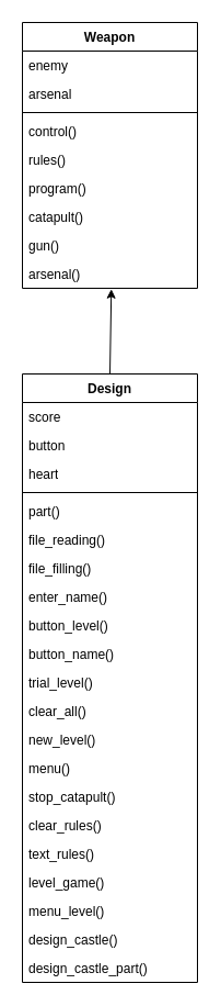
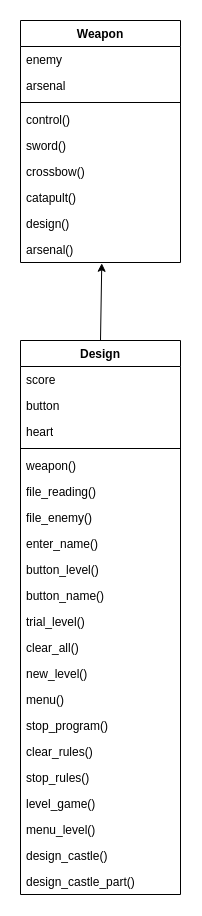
  <mxCell id="0" />
  <mxCell id="1" parent="0" />
  <mxCell id="2" value="Weapon" style="swimlane;fontStyle=1;align=center;verticalAlign=top;childLayout=stackLayout;horizontal=1;startSize=26;horizontalStack=0;resizeParent=1;resizeParentMax=0;resizeLast=0;collapsible=1;marginBottom=0;whiteSpace=wrap;html=1;" vertex="1" parent="1"><mxGeometry x="20" y="20" width="160" height="242" as="geometry" /></mxCell>
  <mxCell id="3" value="enemy" style="text;strokeColor=none;fillColor=none;align=left;verticalAlign=top;spacingLeft=4;spacingRight=4;overflow=hidden;rotatable=0;points=[[0,0.5],[1,0.5]];portConstraint=eastwest;whiteSpace=wrap;html=1;" vertex="1" parent="2"><mxGeometry y="26" width="160" height="26" as="geometry" /></mxCell>
  <mxCell id="4" value="arsenal" style="text;strokeColor=none;fillColor=none;align=left;verticalAlign=top;spacingLeft=4;spacingRight=4;overflow=hidden;rotatable=0;points=[[0,0.5],[1,0.5]];portConstraint=eastwest;whiteSpace=wrap;html=1;" vertex="1" parent="2"><mxGeometry y="52" width="160" height="26" as="geometry" /></mxCell>
  <mxCell id="5" value="" style="line;strokeWidth=1;fillColor=none;align=left;verticalAlign=middle;spacingTop=-1;spacingLeft=3;spacingRight=3;rotatable=0;labelPosition=right;points=[];portConstraint=eastwest;strokeColor=inherit;" vertex="1" parent="2"><mxGeometry y="78" width="160" height="8" as="geometry" /></mxCell>
  <mxCell id="6" value="control()" style="text;strokeColor=none;fillColor=none;align=left;verticalAlign=top;spacingLeft=4;spacingRight=4;overflow=hidden;rotatable=0;points=[[0,0.5],[1,0.5]];portConstraint=eastwest;whiteSpace=wrap;html=1;" vertex="1" parent="2"><mxGeometry y="86" width="160" height="26" as="geometry" /></mxCell>
- <mxCell id="7" value="rules()" style="text;strokeColor=none;fillColor=none;align=left;verticalAlign=top;spacingLeft=4;spacingRight=4;overflow=hidden;rotatable=0;points=[[0,0.5],[1,0.5]];portConstraint=eastwest;whiteSpace=wrap;html=1;" vertex="1" parent="2"><mxGeometry y="112" width="160" height="26" as="geometry" /></mxCell>
- <mxCell id="8" value="program()" style="text;strokeColor=none;fillColor=none;align=left;verticalAlign=top;spacingLeft=4;spacingRight=4;overflow=hidden;rotatable=0;points=[[0,0.5],[1,0.5]];portConstraint=eastwest;whiteSpace=wrap;html=1;" vertex="1" parent="2"><mxGeometry y="138" width="160" height="26" as="geometry" /></mxCell>
+ <mxCell id="7" value="sword()" style="text;strokeColor=none;fillColor=none;align=left;verticalAlign=top;spacingLeft=4;spacingRight=4;overflow=hidden;rotatable=0;points=[[0,0.5],[1,0.5]];portConstraint=eastwest;whiteSpace=wrap;html=1;" vertex="1" parent="2"><mxGeometry y="112" width="160" height="26" as="geometry" /></mxCell>
+ <mxCell id="8" value="crossbow()" style="text;strokeColor=none;fillColor=none;align=left;verticalAlign=top;spacingLeft=4;spacingRight=4;overflow=hidden;rotatable=0;points=[[0,0.5],[1,0.5]];portConstraint=eastwest;whiteSpace=wrap;html=1;" vertex="1" parent="2"><mxGeometry y="138" width="160" height="26" as="geometry" /></mxCell>
  <mxCell id="9" value="catapult()" style="text;strokeColor=none;fillColor=none;align=left;verticalAlign=top;spacingLeft=4;spacingRight=4;overflow=hidden;rotatable=0;points=[[0,0.5],[1,0.5]];portConstraint=eastwest;whiteSpace=wrap;html=1;" vertex="1" parent="2"><mxGeometry y="164" width="160" height="26" as="geometry" /></mxCell>
- <mxCell id="10" value="gun()" style="text;strokeColor=none;fillColor=none;align=left;verticalAlign=top;spacingLeft=4;spacingRight=4;overflow=hidden;rotatable=0;points=[[0,0.5],[1,0.5]];portConstraint=eastwest;whiteSpace=wrap;html=1;" vertex="1" parent="2"><mxGeometry y="190" width="160" height="26" as="geometry" /></mxCell>
+ <mxCell id="10" value="design()" style="text;strokeColor=none;fillColor=none;align=left;verticalAlign=top;spacingLeft=4;spacingRight=4;overflow=hidden;rotatable=0;points=[[0,0.5],[1,0.5]];portConstraint=eastwest;whiteSpace=wrap;html=1;" vertex="1" parent="2"><mxGeometry y="190" width="160" height="26" as="geometry" /></mxCell>
  <mxCell id="11" value="arsenal()" style="text;strokeColor=none;fillColor=none;align=left;verticalAlign=top;spacingLeft=4;spacingRight=4;overflow=hidden;rotatable=0;points=[[0,0.5],[1,0.5]];portConstraint=eastwest;whiteSpace=wrap;html=1;" vertex="1" parent="2"><mxGeometry y="216" width="160" height="26" as="geometry" /></mxCell>
  <mxCell id="12" value="Design" style="swimlane;fontStyle=1;align=center;verticalAlign=top;childLayout=stackLayout;horizontal=1;startSize=26;horizontalStack=0;resizeParent=1;resizeParentMax=0;resizeLast=0;collapsible=1;marginBottom=0;whiteSpace=wrap;html=1;" vertex="1" parent="1"><mxGeometry x="20" y="340" width="160" height="554" as="geometry" /></mxCell>
  <mxCell id="13" value="score" style="text;strokeColor=none;fillColor=none;align=left;verticalAlign=top;spacingLeft=4;spacingRight=4;overflow=hidden;rotatable=0;points=[[0,0.5],[1,0.5]];portConstraint=eastwest;whiteSpace=wrap;html=1;" vertex="1" parent="12"><mxGeometry y="26" width="160" height="26" as="geometry" /></mxCell>
  <mxCell id="14" value="button" style="text;strokeColor=none;fillColor=none;align=left;verticalAlign=top;spacingLeft=4;spacingRight=4;overflow=hidden;rotatable=0;points=[[0,0.5],[1,0.5]];portConstraint=eastwest;whiteSpace=wrap;html=1;" vertex="1" parent="12"><mxGeometry y="52" width="160" height="26" as="geometry" /></mxCell>
  <mxCell id="15" value="heart" style="text;strokeColor=none;fillColor=none;align=left;verticalAlign=top;spacingLeft=4;spacingRight=4;overflow=hidden;rotatable=0;points=[[0,0.5],[1,0.5]];portConstraint=eastwest;whiteSpace=wrap;html=1;" vertex="1" parent="12"><mxGeometry y="78" width="160" height="26" as="geometry" /></mxCell>
  <mxCell id="16" value="" style="line;strokeWidth=1;fillColor=none;align=left;verticalAlign=middle;spacingTop=-1;spacingLeft=3;spacingRight=3;rotatable=0;labelPosition=right;points=[];portConstraint=eastwest;strokeColor=inherit;" vertex="1" parent="12"><mxGeometry y="104" width="160" height="8" as="geometry" /></mxCell>
- <mxCell id="17" value="part()" style="text;strokeColor=none;fillColor=none;align=left;verticalAlign=top;spacingLeft=4;spacingRight=4;overflow=hidden;rotatable=0;points=[[0,0.5],[1,0.5]];portConstraint=eastwest;whiteSpace=wrap;html=1;" vertex="1" parent="12"><mxGeometry y="112" width="160" height="26" as="geometry" /></mxCell>
+ <mxCell id="17" value="weapon()" style="text;strokeColor=none;fillColor=none;align=left;verticalAlign=top;spacingLeft=4;spacingRight=4;overflow=hidden;rotatable=0;points=[[0,0.5],[1,0.5]];portConstraint=eastwest;whiteSpace=wrap;html=1;" vertex="1" parent="12"><mxGeometry y="112" width="160" height="26" as="geometry" /></mxCell>
  <mxCell id="18" value="file_reading()" style="text;strokeColor=none;fillColor=none;align=left;verticalAlign=top;spacingLeft=4;spacingRight=4;overflow=hidden;rotatable=0;points=[[0,0.5],[1,0.5]];portConstraint=eastwest;whiteSpace=wrap;html=1;" vertex="1" parent="12"><mxGeometry y="138" width="160" height="26" as="geometry" /></mxCell>
- <mxCell id="19" value="file_filling()" style="text;strokeColor=none;fillColor=none;align=left;verticalAlign=top;spacingLeft=4;spacingRight=4;overflow=hidden;rotatable=0;points=[[0,0.5],[1,0.5]];portConstraint=eastwest;whiteSpace=wrap;html=1;" vertex="1" parent="12"><mxGeometry y="164" width="160" height="26" as="geometry" /></mxCell>
+ <mxCell id="19" value="file_enemy()" style="text;strokeColor=none;fillColor=none;align=left;verticalAlign=top;spacingLeft=4;spacingRight=4;overflow=hidden;rotatable=0;points=[[0,0.5],[1,0.5]];portConstraint=eastwest;whiteSpace=wrap;html=1;" vertex="1" parent="12"><mxGeometry y="164" width="160" height="26" as="geometry" /></mxCell>
  <mxCell id="20" value="enter_name()" style="text;strokeColor=none;fillColor=none;align=left;verticalAlign=top;spacingLeft=4;spacingRight=4;overflow=hidden;rotatable=0;points=[[0,0.5],[1,0.5]];portConstraint=eastwest;whiteSpace=wrap;html=1;" vertex="1" parent="12"><mxGeometry y="190" width="160" height="26" as="geometry" /></mxCell>
  <mxCell id="21" value="button_level()" style="text;strokeColor=none;fillColor=none;align=left;verticalAlign=top;spacingLeft=4;spacingRight=4;overflow=hidden;rotatable=0;points=[[0,0.5],[1,0.5]];portConstraint=eastwest;whiteSpace=wrap;html=1;" vertex="1" parent="12"><mxGeometry y="216" width="160" height="26" as="geometry" /></mxCell>
  <mxCell id="22" value="button_name()" style="text;strokeColor=none;fillColor=none;align=left;verticalAlign=top;spacingLeft=4;spacingRight=4;overflow=hidden;rotatable=0;points=[[0,0.5],[1,0.5]];portConstraint=eastwest;whiteSpace=wrap;html=1;" vertex="1" parent="12"><mxGeometry y="242" width="160" height="26" as="geometry" /></mxCell>
  <mxCell id="23" value="trial_level()" style="text;strokeColor=none;fillColor=none;align=left;verticalAlign=top;spacingLeft=4;spacingRight=4;overflow=hidden;rotatable=0;points=[[0,0.5],[1,0.5]];portConstraint=eastwest;whiteSpace=wrap;html=1;" vertex="1" parent="12"><mxGeometry y="268" width="160" height="26" as="geometry" /></mxCell>
  <mxCell id="24" value="clear_all()" style="text;strokeColor=none;fillColor=none;align=left;verticalAlign=top;spacingLeft=4;spacingRight=4;overflow=hidden;rotatable=0;points=[[0,0.5],[1,0.5]];portConstraint=eastwest;whiteSpace=wrap;html=1;" vertex="1" parent="12"><mxGeometry y="294" width="160" height="26" as="geometry" /></mxCell>
  <mxCell id="25" value="new_level()" style="text;strokeColor=none;fillColor=none;align=left;verticalAlign=top;spacingLeft=4;spacingRight=4;overflow=hidden;rotatable=0;points=[[0,0.5],[1,0.5]];portConstraint=eastwest;whiteSpace=wrap;html=1;" vertex="1" parent="12"><mxGeometry y="320" width="160" height="26" as="geometry" /></mxCell>
  <mxCell id="26" value="menu()" style="text;strokeColor=none;fillColor=none;align=left;verticalAlign=top;spacingLeft=4;spacingRight=4;overflow=hidden;rotatable=0;points=[[0,0.5],[1,0.5]];portConstraint=eastwest;whiteSpace=wrap;html=1;" vertex="1" parent="12"><mxGeometry y="346" width="160" height="26" as="geometry" /></mxCell>
- <mxCell id="27" value="stop_catapult()" style="text;strokeColor=none;fillColor=none;align=left;verticalAlign=top;spacingLeft=4;spacingRight=4;overflow=hidden;rotatable=0;points=[[0,0.5],[1,0.5]];portConstraint=eastwest;whiteSpace=wrap;html=1;" vertex="1" parent="12"><mxGeometry y="372" width="160" height="26" as="geometry" /></mxCell>
+ <mxCell id="27" value="stop_program()" style="text;strokeColor=none;fillColor=none;align=left;verticalAlign=top;spacingLeft=4;spacingRight=4;overflow=hidden;rotatable=0;points=[[0,0.5],[1,0.5]];portConstraint=eastwest;whiteSpace=wrap;html=1;" vertex="1" parent="12"><mxGeometry y="372" width="160" height="26" as="geometry" /></mxCell>
  <mxCell id="28" value="clear_rules()" style="text;strokeColor=none;fillColor=none;align=left;verticalAlign=top;spacingLeft=4;spacingRight=4;overflow=hidden;rotatable=0;points=[[0,0.5],[1,0.5]];portConstraint=eastwest;whiteSpace=wrap;html=1;" vertex="1" parent="12"><mxGeometry y="398" width="160" height="26" as="geometry" /></mxCell>
- <mxCell id="29" value="text_rules()" style="text;strokeColor=none;fillColor=none;align=left;verticalAlign=top;spacingLeft=4;spacingRight=4;overflow=hidden;rotatable=0;points=[[0,0.5],[1,0.5]];portConstraint=eastwest;whiteSpace=wrap;html=1;" vertex="1" parent="12"><mxGeometry y="424" width="160" height="26" as="geometry" /></mxCell>
+ <mxCell id="29" value="stop_rules()" style="text;strokeColor=none;fillColor=none;align=left;verticalAlign=top;spacingLeft=4;spacingRight=4;overflow=hidden;rotatable=0;points=[[0,0.5],[1,0.5]];portConstraint=eastwest;whiteSpace=wrap;html=1;" vertex="1" parent="12"><mxGeometry y="424" width="160" height="26" as="geometry" /></mxCell>
  <mxCell id="30" value="level_game()" style="text;strokeColor=none;fillColor=none;align=left;verticalAlign=top;spacingLeft=4;spacingRight=4;overflow=hidden;rotatable=0;points=[[0,0.5],[1,0.5]];portConstraint=eastwest;whiteSpace=wrap;html=1;" vertex="1" parent="12"><mxGeometry y="450" width="160" height="26" as="geometry" /></mxCell>
  <mxCell id="31" value="menu_level()" style="text;strokeColor=none;fillColor=none;align=left;verticalAlign=top;spacingLeft=4;spacingRight=4;overflow=hidden;rotatable=0;points=[[0,0.5],[1,0.5]];portConstraint=eastwest;whiteSpace=wrap;html=1;" vertex="1" parent="12"><mxGeometry y="476" width="160" height="26" as="geometry" /></mxCell>
  <mxCell id="32" value="design_castle()" style="text;strokeColor=none;fillColor=none;align=left;verticalAlign=top;spacingLeft=4;spacingRight=4;overflow=hidden;rotatable=0;points=[[0,0.5],[1,0.5]];portConstraint=eastwest;whiteSpace=wrap;html=1;" vertex="1" parent="12"><mxGeometry y="502" width="160" height="26" as="geometry" /></mxCell>
  <mxCell id="33" value="design_castle_part()" style="text;strokeColor=none;fillColor=none;align=left;verticalAlign=top;spacingLeft=4;spacingRight=4;overflow=hidden;rotatable=0;points=[[0,0.5],[1,0.5]];portConstraint=eastwest;whiteSpace=wrap;html=1;" vertex="1" parent="12"><mxGeometry y="528" width="160" height="26" as="geometry" /></mxCell>
  <mxCell id="34" value="" style="endArrow=classic;html=1;rounded=0;entryX=0.508;entryY=1.031;entryDx=0;entryDy=0;entryPerimeter=0;" edge="1" parent="1" target="11"><mxGeometry width="50" height="50" relative="1" as="geometry"><mxPoint x="100" y="340" as="sourcePoint" /><mxPoint x="150" y="290" as="targetPoint" /></mxGeometry></mxCell>
